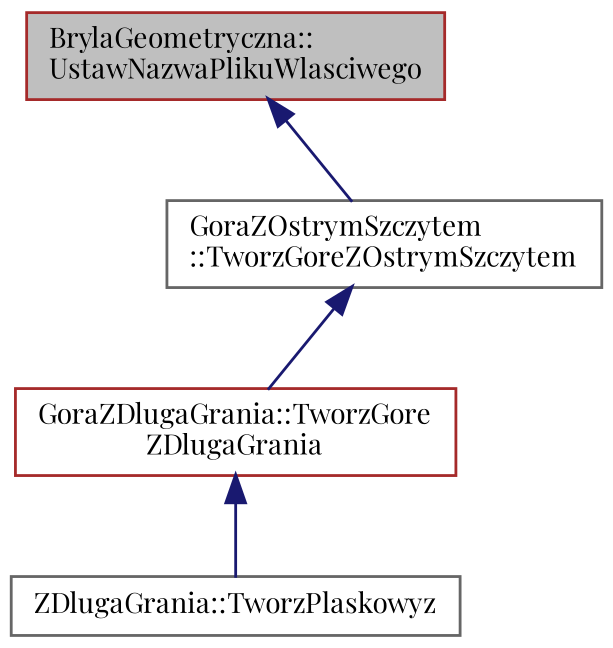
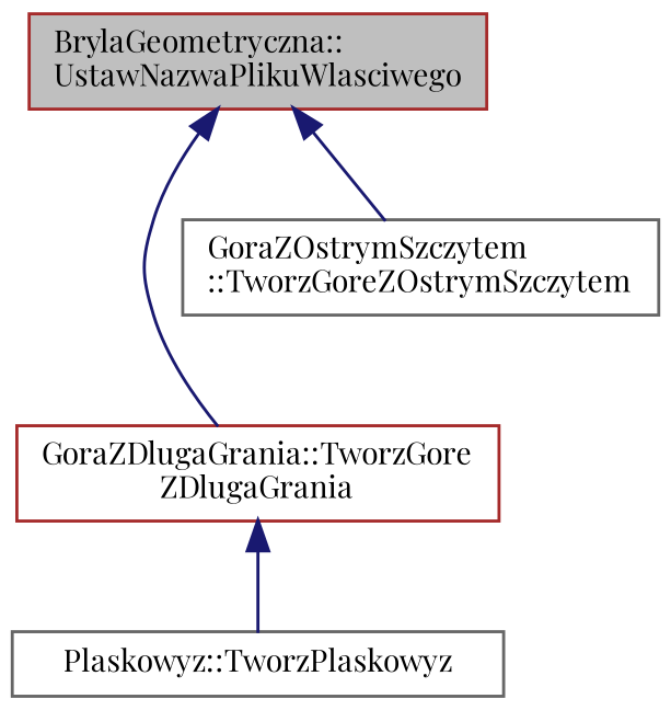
  digraph {
    fontname="Playfair Display"
    rankdir=TB
    node [color=brown fillcolor=white fontname="Playfair Display" fontsize=10 shape=record style=filled]
    edge [color=midnightblue dir=back fontname="Playfair Display" fontsize=10 labelfontname=FreeSans labelfontsize=10 style=solid]
    n1 [fillcolor=grey75 fontcolor=black height=0.2 label="BrylaGeometryczna::\lUstawNazwaPlikuWlasciwego" width=0.4]
    n2 [height=0.2 label="GoraZDlugaGrania::TworzGore\lZDlugaGrania" width=0.4]
    n3 [color=gray40 height=0.2 label="GoraZOstrymSzczytem\l::TworzGoreZOstrymSzczytem" width=0.4]
-   n4 [color=gray40 height=0.2 label="ZDlugaGrania::TworzPlaskowyz" width=0.4]
-   n3 -> n2
+   n4 [color=gray40 height=0.2 label="Plaskowyz::TworzPlaskowyz" width=0.4]
+   n1 -> n2
    n1 -> n3
    n2 -> n4
  }
